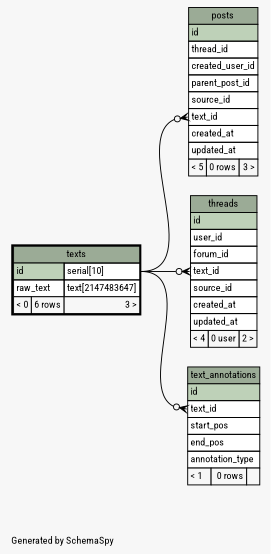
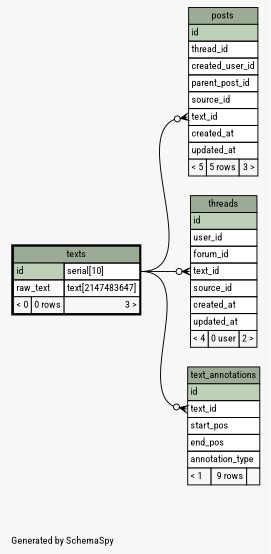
  digraph {
    bgcolor="#f7f7f7"
    fontname="Roboto Condensed"
    fontsize=11
    label="\nGenerated by SchemaSpy"
    labeljust=l
    nodesep=0.18
    rankdir=RL
    ranksep=0.46
    node [fontname="Roboto Condensed" fontsize=11 shape=plaintext]
    edge [arrowhead=none arrowsize=0.8 arrowtail=crowodot dir=back fontname="Roboto Condensed" headport="id.type:e" tailport="text_id:w"]
-   n1 [label=<     <TABLE BORDER="0" CELLBORDER="1" CELLSPACING="0" BGCOLOR="#ffffff">       <TR><TD COLSPAN="3" BGCOLOR="#9bab96" ALIGN="CENTER">posts</TD></TR>       <TR><TD PORT="id" COLSPAN="3" BGCOLOR="#bed1b8" ALIGN="LEFT">id</TD></TR>       <TR><TD PORT="thread_id" COLSPAN="3" ALIGN="LEFT">thread_id</TD></TR>       <TR><TD PORT="created_user_id" COLSPAN="3" ALIGN="LEFT">created_user_id</TD></TR>       <TR><TD PORT="parent_post_id" COLSPAN="3" ALIGN="LEFT">parent_post_id</TD></TR>       <TR><TD PORT="source_id" COLSPAN="3" ALIGN="LEFT">source_id</TD></TR>       <TR><TD PORT="text_id" COLSPAN="3" ALIGN="LEFT">text_id</TD></TR>       <TR><TD PORT="created_at" COLSPAN="3" ALIGN="LEFT">created_at</TD></TR>       <TR><TD PORT="updated_at" COLSPAN="3" ALIGN="LEFT">updated_at</TD></TR>       <TR><TD ALIGN="LEFT" BGCOLOR="#f7f7f7">&lt; 5</TD><TD ALIGN="RIGHT" BGCOLOR="#f7f7f7">0 rows</TD><TD ALIGN="RIGHT" BGCOLOR="#f7f7f7">3 &gt;</TD></TR>     </TABLE>>]
-   n2 [label=<     <TABLE BORDER="2" CELLBORDER="1" CELLSPACING="0" BGCOLOR="#ffffff">       <TR><TD COLSPAN="3" BGCOLOR="#9bab96" ALIGN="CENTER">texts</TD></TR>       <TR><TD PORT="id" COLSPAN="2" BGCOLOR="#bed1b8" ALIGN="LEFT">id</TD><TD PORT="id.type" ALIGN="LEFT">serial[10]</TD></TR>       <TR><TD PORT="raw_text" COLSPAN="2" ALIGN="LEFT">raw_text</TD><TD PORT="raw_text.type" ALIGN="LEFT">text[2147483647]</TD></TR>       <TR><TD ALIGN="LEFT" BGCOLOR="#f7f7f7">&lt; 0</TD><TD ALIGN="RIGHT" BGCOLOR="#f7f7f7">6 rows</TD><TD ALIGN="RIGHT" BGCOLOR="#f7f7f7">3 &gt;</TD></TR>     </TABLE>>]
+   n1 [label=<     <TABLE BORDER="0" CELLBORDER="1" CELLSPACING="0" BGCOLOR="#ffffff">       <TR><TD COLSPAN="3" BGCOLOR="#9bab96" ALIGN="CENTER">posts</TD></TR>       <TR><TD PORT="id" COLSPAN="3" BGCOLOR="#bed1b8" ALIGN="LEFT">id</TD></TR>       <TR><TD PORT="thread_id" COLSPAN="3" ALIGN="LEFT">thread_id</TD></TR>       <TR><TD PORT="created_user_id" COLSPAN="3" ALIGN="LEFT">created_user_id</TD></TR>       <TR><TD PORT="parent_post_id" COLSPAN="3" ALIGN="LEFT">parent_post_id</TD></TR>       <TR><TD PORT="source_id" COLSPAN="3" ALIGN="LEFT">source_id</TD></TR>       <TR><TD PORT="text_id" COLSPAN="3" ALIGN="LEFT">text_id</TD></TR>       <TR><TD PORT="created_at" COLSPAN="3" ALIGN="LEFT">created_at</TD></TR>       <TR><TD PORT="updated_at" COLSPAN="3" ALIGN="LEFT">updated_at</TD></TR>       <TR><TD ALIGN="LEFT" BGCOLOR="#f7f7f7">&lt; 5</TD><TD ALIGN="RIGHT" BGCOLOR="#f7f7f7">5 rows</TD><TD ALIGN="RIGHT" BGCOLOR="#f7f7f7">3 &gt;</TD></TR>     </TABLE>>]
+   n2 [label=<     <TABLE BORDER="2" CELLBORDER="1" CELLSPACING="0" BGCOLOR="#ffffff">       <TR><TD COLSPAN="3" BGCOLOR="#9bab96" ALIGN="CENTER">texts</TD></TR>       <TR><TD PORT="id" COLSPAN="2" BGCOLOR="#bed1b8" ALIGN="LEFT">id</TD><TD PORT="id.type" ALIGN="LEFT">serial[10]</TD></TR>       <TR><TD PORT="raw_text" COLSPAN="2" ALIGN="LEFT">raw_text</TD><TD PORT="raw_text.type" ALIGN="LEFT">text[2147483647]</TD></TR>       <TR><TD ALIGN="LEFT" BGCOLOR="#f7f7f7">&lt; 0</TD><TD ALIGN="RIGHT" BGCOLOR="#f7f7f7">0 rows</TD><TD ALIGN="RIGHT" BGCOLOR="#f7f7f7">3 &gt;</TD></TR>     </TABLE>>]
    n3 [label=<     <TABLE BORDER="0" CELLBORDER="1" CELLSPACING="0" BGCOLOR="#ffffff">       <TR><TD COLSPAN="3" BGCOLOR="#9bab96" ALIGN="CENTER">threads</TD></TR>       <TR><TD PORT="id" COLSPAN="3" BGCOLOR="#bed1b8" ALIGN="LEFT">id</TD></TR>       <TR><TD PORT="user_id" COLSPAN="3" ALIGN="LEFT">user_id</TD></TR>       <TR><TD PORT="forum_id" COLSPAN="3" ALIGN="LEFT">forum_id</TD></TR>       <TR><TD PORT="text_id" COLSPAN="3" ALIGN="LEFT">text_id</TD></TR>       <TR><TD PORT="source_id" COLSPAN="3" ALIGN="LEFT">source_id</TD></TR>       <TR><TD PORT="created_at" COLSPAN="3" ALIGN="LEFT">created_at</TD></TR>       <TR><TD PORT="updated_at" COLSPAN="3" ALIGN="LEFT">updated_at</TD></TR>       <TR><TD ALIGN="LEFT" BGCOLOR="#f7f7f7">&lt; 4</TD><TD ALIGN="RIGHT" BGCOLOR="#f7f7f7">0 user</TD><TD ALIGN="RIGHT" BGCOLOR="#f7f7f7">2 &gt;</TD></TR>     </TABLE>>]
-   n4 [label=<     <TABLE BORDER="0" CELLBORDER="1" CELLSPACING="0" BGCOLOR="#ffffff">       <TR><TD COLSPAN="3" BGCOLOR="#9bab96" ALIGN="CENTER">text_annotations</TD></TR>       <TR><TD PORT="id" COLSPAN="3" BGCOLOR="#bed1b8" ALIGN="LEFT">id</TD></TR>       <TR><TD PORT="text_id" COLSPAN="3" ALIGN="LEFT">text_id</TD></TR>       <TR><TD PORT="start_pos" COLSPAN="3" ALIGN="LEFT">start_pos</TD></TR>       <TR><TD PORT="end_pos" COLSPAN="3" ALIGN="LEFT">end_pos</TD></TR>       <TR><TD PORT="annotation_type" COLSPAN="3" ALIGN="LEFT">annotation_type</TD></TR>       <TR><TD ALIGN="LEFT" BGCOLOR="#f7f7f7">&lt; 1</TD><TD ALIGN="RIGHT" BGCOLOR="#f7f7f7">0 rows</TD><TD ALIGN="RIGHT" BGCOLOR="#f7f7f7">  </TD></TR>     </TABLE>>]
+   n4 [label=<     <TABLE BORDER="0" CELLBORDER="1" CELLSPACING="0" BGCOLOR="#ffffff">       <TR><TD COLSPAN="3" BGCOLOR="#9bab96" ALIGN="CENTER">text_annotations</TD></TR>       <TR><TD PORT="id" COLSPAN="3" BGCOLOR="#bed1b8" ALIGN="LEFT">id</TD></TR>       <TR><TD PORT="text_id" COLSPAN="3" ALIGN="LEFT">text_id</TD></TR>       <TR><TD PORT="start_pos" COLSPAN="3" ALIGN="LEFT">start_pos</TD></TR>       <TR><TD PORT="end_pos" COLSPAN="3" ALIGN="LEFT">end_pos</TD></TR>       <TR><TD PORT="annotation_type" COLSPAN="3" ALIGN="LEFT">annotation_type</TD></TR>       <TR><TD ALIGN="LEFT" BGCOLOR="#f7f7f7">&lt; 1</TD><TD ALIGN="RIGHT" BGCOLOR="#f7f7f7">9 rows</TD><TD ALIGN="RIGHT" BGCOLOR="#f7f7f7">  </TD></TR>     </TABLE>>]
    n1 -> n2
    n3 -> n2
    n4 -> n2
  }
